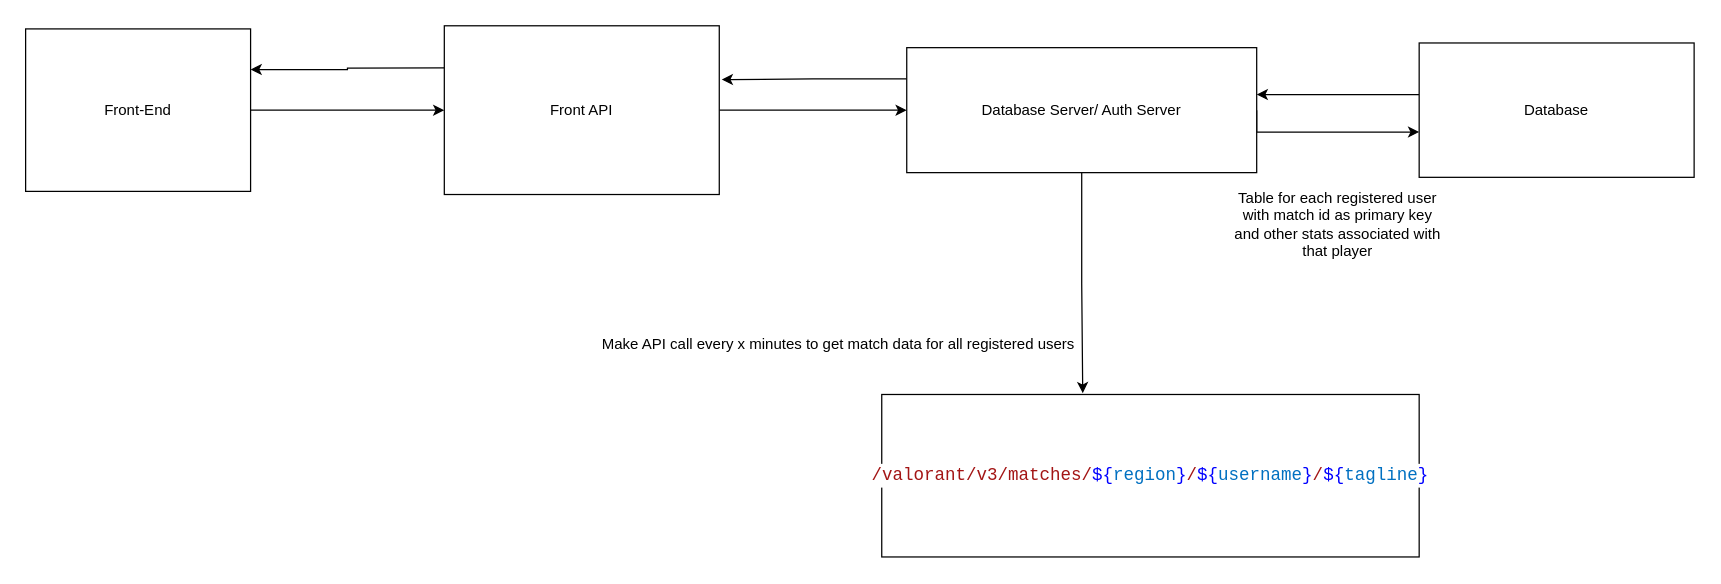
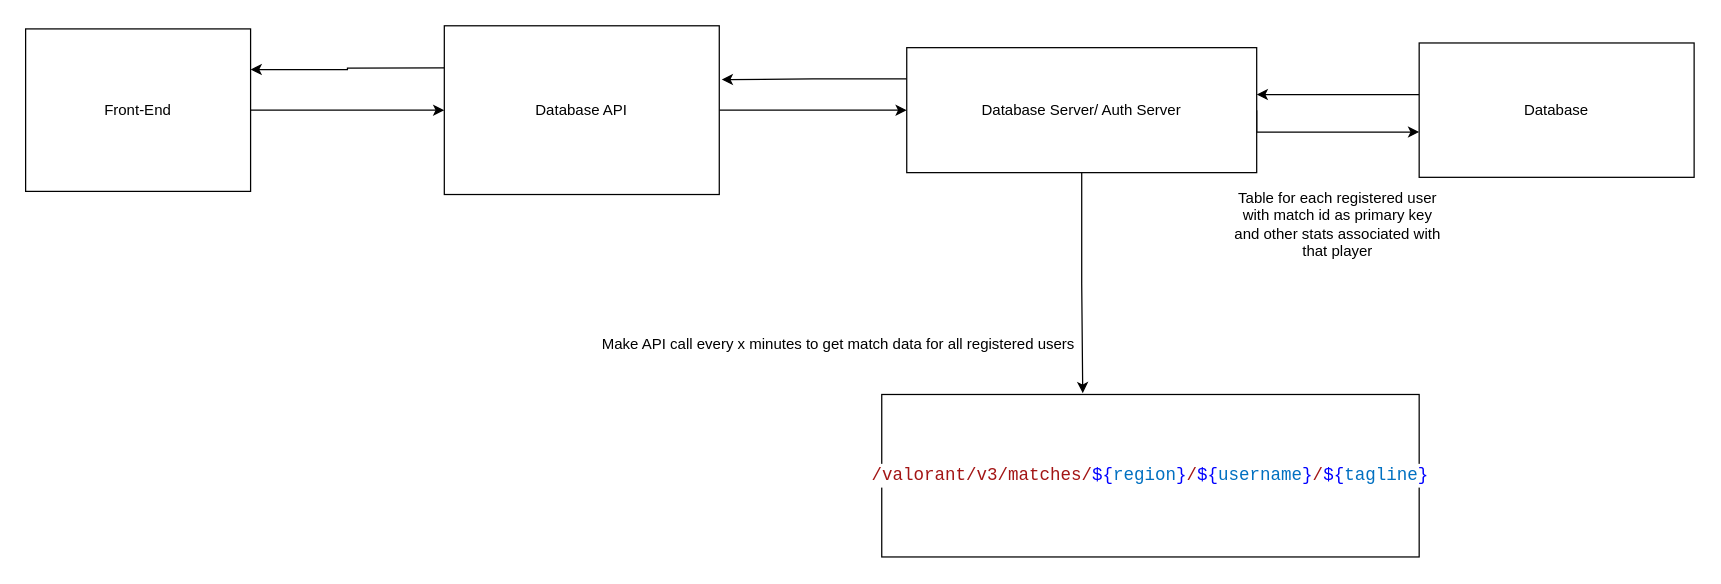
  <mxCell id="0" />
  <mxCell id="1" parent="0" />
  <mxCell id="2" style="edgeStyle=orthogonalEdgeStyle;rounded=0;orthogonalLoop=1;jettySize=auto;html=1;" parent="1" source="3" target="6" edge="1"><mxGeometry relative="1" as="geometry" /></mxCell>
  <mxCell id="3" value="Front-End" style="rounded=0;whiteSpace=wrap;html=1;" parent="1" vertex="1"><mxGeometry x="20" y="22.5" width="180" height="130" as="geometry" /></mxCell>
  <mxCell id="4" style="edgeStyle=orthogonalEdgeStyle;rounded=0;orthogonalLoop=1;jettySize=auto;html=1;" parent="1" source="6" target="10" edge="1"><mxGeometry relative="1" as="geometry" /></mxCell>
  <mxCell id="5" style="edgeStyle=orthogonalEdgeStyle;rounded=0;orthogonalLoop=1;jettySize=auto;html=1;exitX=0;exitY=0.25;exitDx=0;exitDy=0;entryX=1;entryY=0.25;entryDx=0;entryDy=0;" edge="1" parent="1" source="6" target="3"><mxGeometry relative="1" as="geometry" /></mxCell>
- <mxCell id="6" value="Front API" style="rounded=0;whiteSpace=wrap;html=1;" parent="1" vertex="1"><mxGeometry x="355" y="20" width="220" height="135" as="geometry" /></mxCell>
+ <mxCell id="6" value="Database API" style="rounded=0;whiteSpace=wrap;html=1;" parent="1" vertex="1"><mxGeometry x="355" y="20" width="220" height="135" as="geometry" /></mxCell>
  <mxCell id="7" style="edgeStyle=orthogonalEdgeStyle;rounded=0;orthogonalLoop=1;jettySize=auto;html=1;entryX=0.374;entryY=-0.008;entryDx=0;entryDy=0;entryPerimeter=0;" parent="1" source="10" target="11" edge="1"><mxGeometry relative="1" as="geometry" /></mxCell>
  <mxCell id="8" style="edgeStyle=orthogonalEdgeStyle;rounded=0;orthogonalLoop=1;jettySize=auto;html=1;exitX=0;exitY=0.25;exitDx=0;exitDy=0;entryX=1.009;entryY=0.319;entryDx=0;entryDy=0;entryPerimeter=0;" edge="1" parent="1" source="10" target="6"><mxGeometry relative="1" as="geometry" /></mxCell>
  <mxCell id="9" style="edgeStyle=orthogonalEdgeStyle;rounded=0;orthogonalLoop=1;jettySize=auto;html=1;exitX=1;exitY=0.5;exitDx=0;exitDy=0;" edge="1" parent="1" source="10" target="14"><mxGeometry relative="1" as="geometry"><Array as="points"><mxPoint x="1005" y="105" /></Array></mxGeometry></mxCell>
  <mxCell id="10" value="Database Server/ Auth Server" style="rounded=0;whiteSpace=wrap;html=1;" parent="1" vertex="1"><mxGeometry x="725" y="37.5" width="280" height="100" as="geometry" /></mxCell>
  <mxCell id="11" value="&lt;div style=&quot;background-color: rgb(255, 255, 255); font-family: Consolas, &amp;quot;Courier New&amp;quot;, monospace; font-size: 14px; line-height: 19px;&quot;&gt;&lt;span style=&quot;color: #a31515;&quot;&gt;/valorant/v3/matches/&lt;/span&gt;&lt;span style=&quot;color: #0000ff;&quot;&gt;${&lt;/span&gt;&lt;span style=&quot;color: #0070c1;&quot;&gt;region&lt;/span&gt;&lt;span style=&quot;color: #0000ff;&quot;&gt;}&lt;/span&gt;&lt;span style=&quot;color: #a31515;&quot;&gt;/&lt;/span&gt;&lt;span style=&quot;color: #0000ff;&quot;&gt;${&lt;/span&gt;&lt;span style=&quot;color: #0070c1;&quot;&gt;username&lt;/span&gt;&lt;span style=&quot;color: #0000ff;&quot;&gt;}&lt;/span&gt;&lt;span style=&quot;color: #a31515;&quot;&gt;/&lt;/span&gt;&lt;span style=&quot;color: #0000ff;&quot;&gt;${&lt;/span&gt;&lt;span style=&quot;color: #0070c1;&quot;&gt;tagline&lt;/span&gt;&lt;span style=&quot;color: #0000ff;&quot;&gt;}&lt;/span&gt;&lt;/div&gt;" style="rounded=0;whiteSpace=wrap;html=1;" parent="1" vertex="1"><mxGeometry x="705" y="315" width="430" height="130" as="geometry" /></mxCell>
  <mxCell id="12" value="Make API call every x minutes to get match data for all registered users" style="text;html=1;align=center;verticalAlign=middle;resizable=0;points=[];autosize=1;strokeColor=none;fillColor=none;" parent="1" vertex="1"><mxGeometry x="475" y="265" width="390" height="20" as="geometry" /></mxCell>
  <mxCell id="13" style="edgeStyle=orthogonalEdgeStyle;rounded=0;orthogonalLoop=1;jettySize=auto;html=1;" edge="1" parent="1" source="14"><mxGeometry relative="1" as="geometry"><mxPoint x="1005" y="75" as="targetPoint" /><Array as="points"><mxPoint x="1005" y="75" /></Array></mxGeometry></mxCell>
  <mxCell id="14" value="Database" style="rounded=0;whiteSpace=wrap;html=1;" vertex="1" parent="1"><mxGeometry x="1135" y="33.75" width="220" height="107.5" as="geometry" /></mxCell>
  <mxCell id="15" value="Table for each registered user with match id as primary key and other stats associated with that player" style="text;html=1;strokeColor=none;fillColor=none;align=center;verticalAlign=middle;whiteSpace=wrap;rounded=0;" vertex="1" parent="1"><mxGeometry x="985" y="164" width="170" height="30" as="geometry" /></mxCell>
